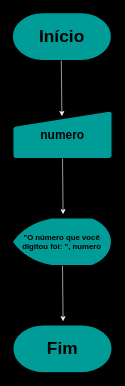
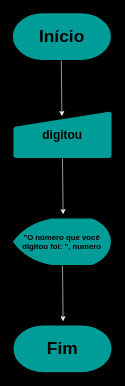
  <mxCell id="0" />
  <mxCell id="1" parent="0" />
  <mxCell id="2" value="&lt;b&gt;&lt;font style=&quot;font-size: 29px;&quot;&gt;Início&lt;/font&gt;&lt;/b&gt;" style="strokeWidth=2;html=1;shape=mxgraph.flowchart.terminator;whiteSpace=wrap;fillColor=#009C97;" parent="1" vertex="1"><mxGeometry x="20" y="20" width="166" height="80" as="geometry" /></mxCell>
  <mxCell id="3" value="" style="endArrow=classic;html=1;rounded=0;strokeColor=#FFFFFF;" edge="1" parent="1"><mxGeometry width="50" height="50" relative="1" as="geometry"><mxPoint x="102" y="100" as="sourcePoint" /><mxPoint x="103" y="193" as="targetPoint" /></mxGeometry></mxCell>
- <mxCell id="4" value="&lt;font style=&quot;font-size: 20px;&quot;&gt;&lt;b style=&quot;&quot;&gt;numero&lt;/b&gt;&lt;/font&gt;" style="html=1;strokeWidth=2;shape=manualInput;whiteSpace=wrap;rounded=1;size=26;arcSize=11;fillColor=#009C97;" vertex="1" parent="1"><mxGeometry x="21" y="184" width="166" height="80" as="geometry" /></mxCell>
+ <mxCell id="4" value="&lt;font style=&quot;font-size: 20px;&quot;&gt;&lt;b style=&quot;&quot;&gt;digitou&lt;/b&gt;&lt;/font&gt;" style="html=1;strokeWidth=2;shape=manualInput;whiteSpace=wrap;rounded=1;size=26;arcSize=11;fillColor=#009C97;" vertex="1" parent="1"><mxGeometry x="21" y="184" width="166" height="80" as="geometry" /></mxCell>
  <mxCell id="5" value="" style="endArrow=classic;html=1;rounded=0;strokeColor=#FFFFFF;" edge="1" parent="1"><mxGeometry width="50" height="50" relative="1" as="geometry"><mxPoint x="104" y="264" as="sourcePoint" /><mxPoint x="105" y="357" as="targetPoint" /></mxGeometry></mxCell>
  <mxCell id="6" value="&lt;b&gt;&lt;font style=&quot;font-size: 13px;&quot;&gt;&quot;O número que você digitou foi: &quot;, numero&lt;/font&gt;&lt;/b&gt;" style="strokeWidth=2;html=1;shape=mxgraph.flowchart.display;whiteSpace=wrap;fillColor=#009C97;" vertex="1" parent="1"><mxGeometry x="20" y="363" width="166" height="80" as="geometry" /></mxCell>
  <mxCell id="7" value="" style="endArrow=classic;html=1;rounded=0;strokeColor=#FFFFFF;" edge="1" parent="1"><mxGeometry width="50" height="50" relative="1" as="geometry"><mxPoint x="104" y="443" as="sourcePoint" /><mxPoint x="105" y="536" as="targetPoint" /></mxGeometry></mxCell>
  <mxCell id="8" value="&lt;font style=&quot;font-size: 29px;&quot;&gt;&lt;b&gt;Fim&lt;/b&gt;&lt;/font&gt;" style="strokeWidth=2;html=1;shape=mxgraph.flowchart.terminator;whiteSpace=wrap;fillColor=#009C97;" vertex="1" parent="1"><mxGeometry x="21" y="542" width="166" height="80" as="geometry" /></mxCell>
